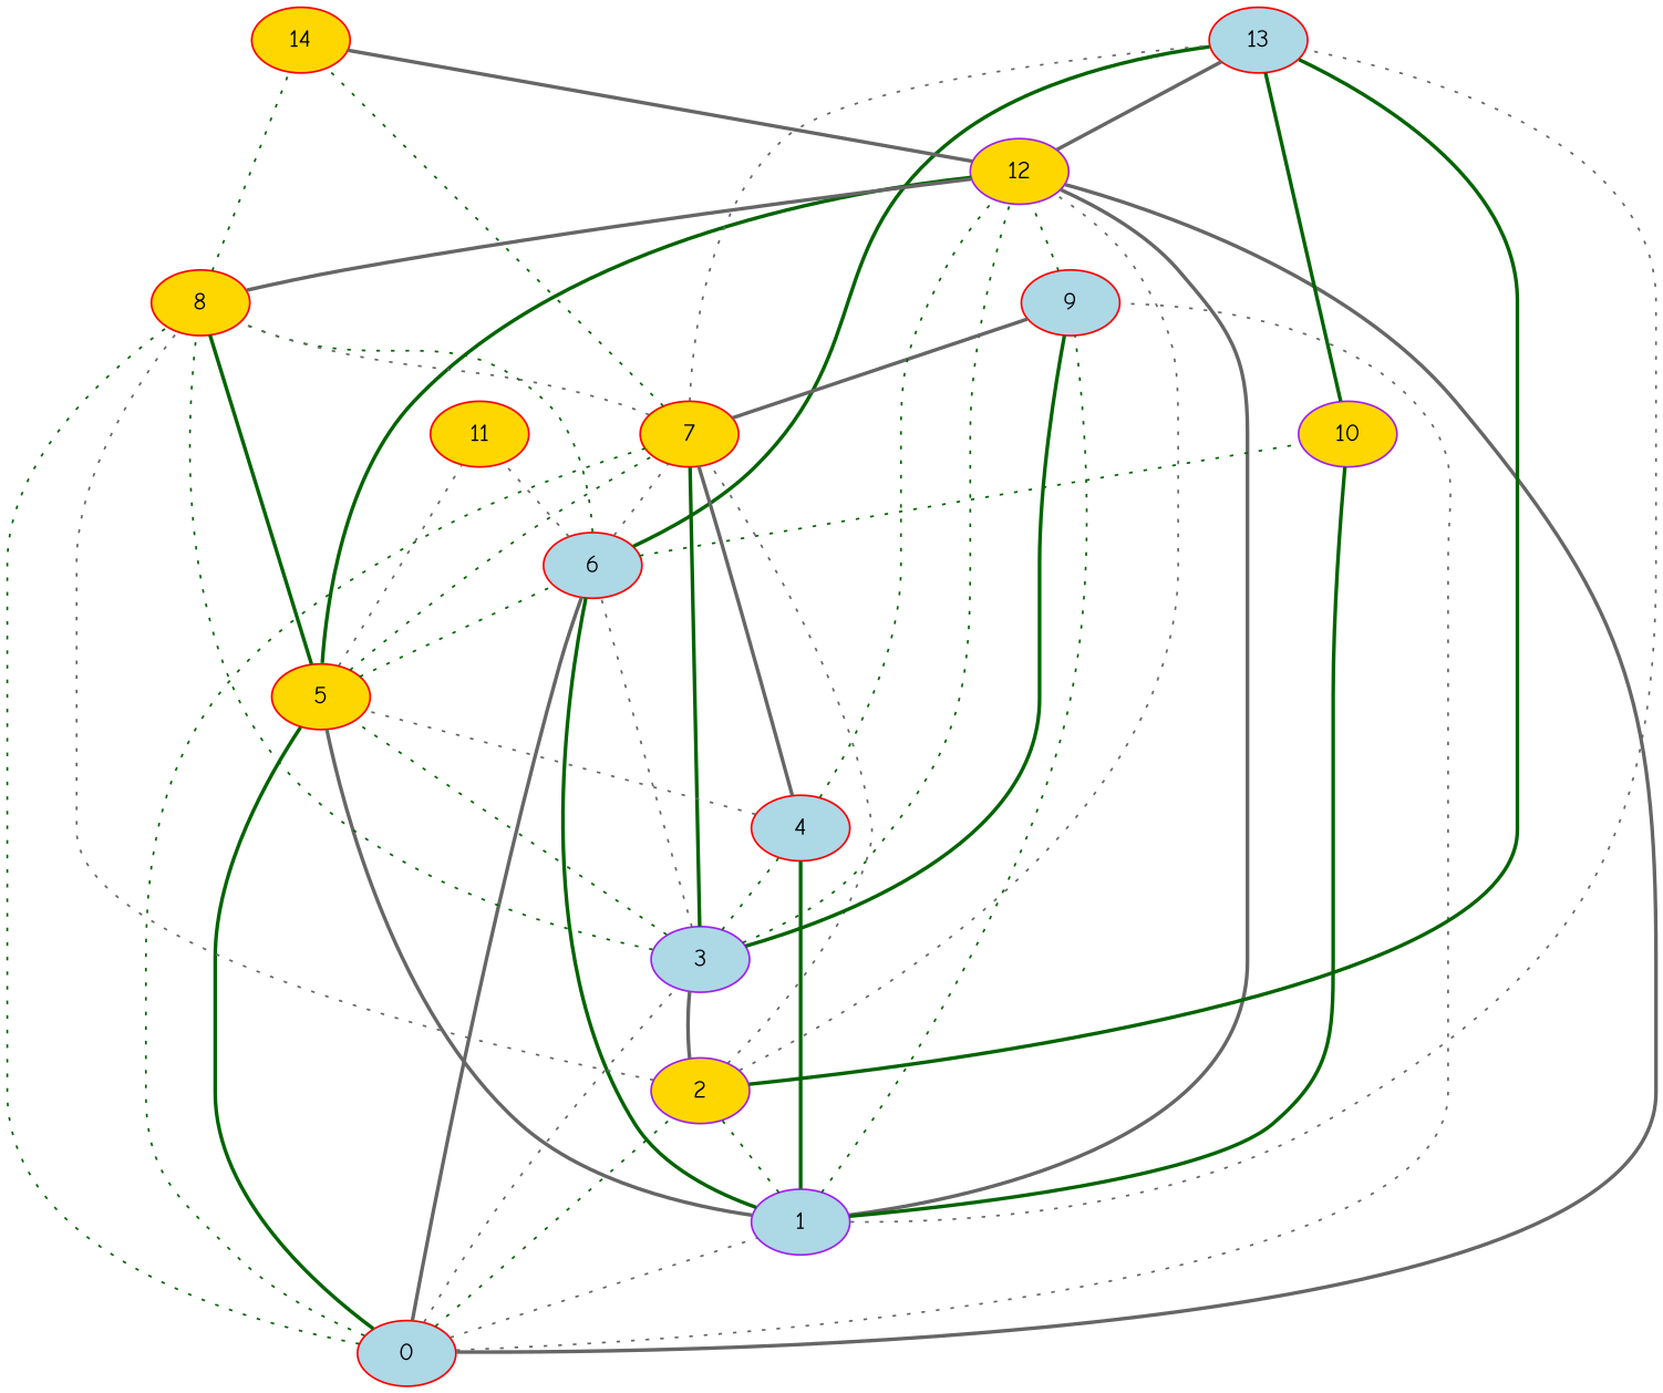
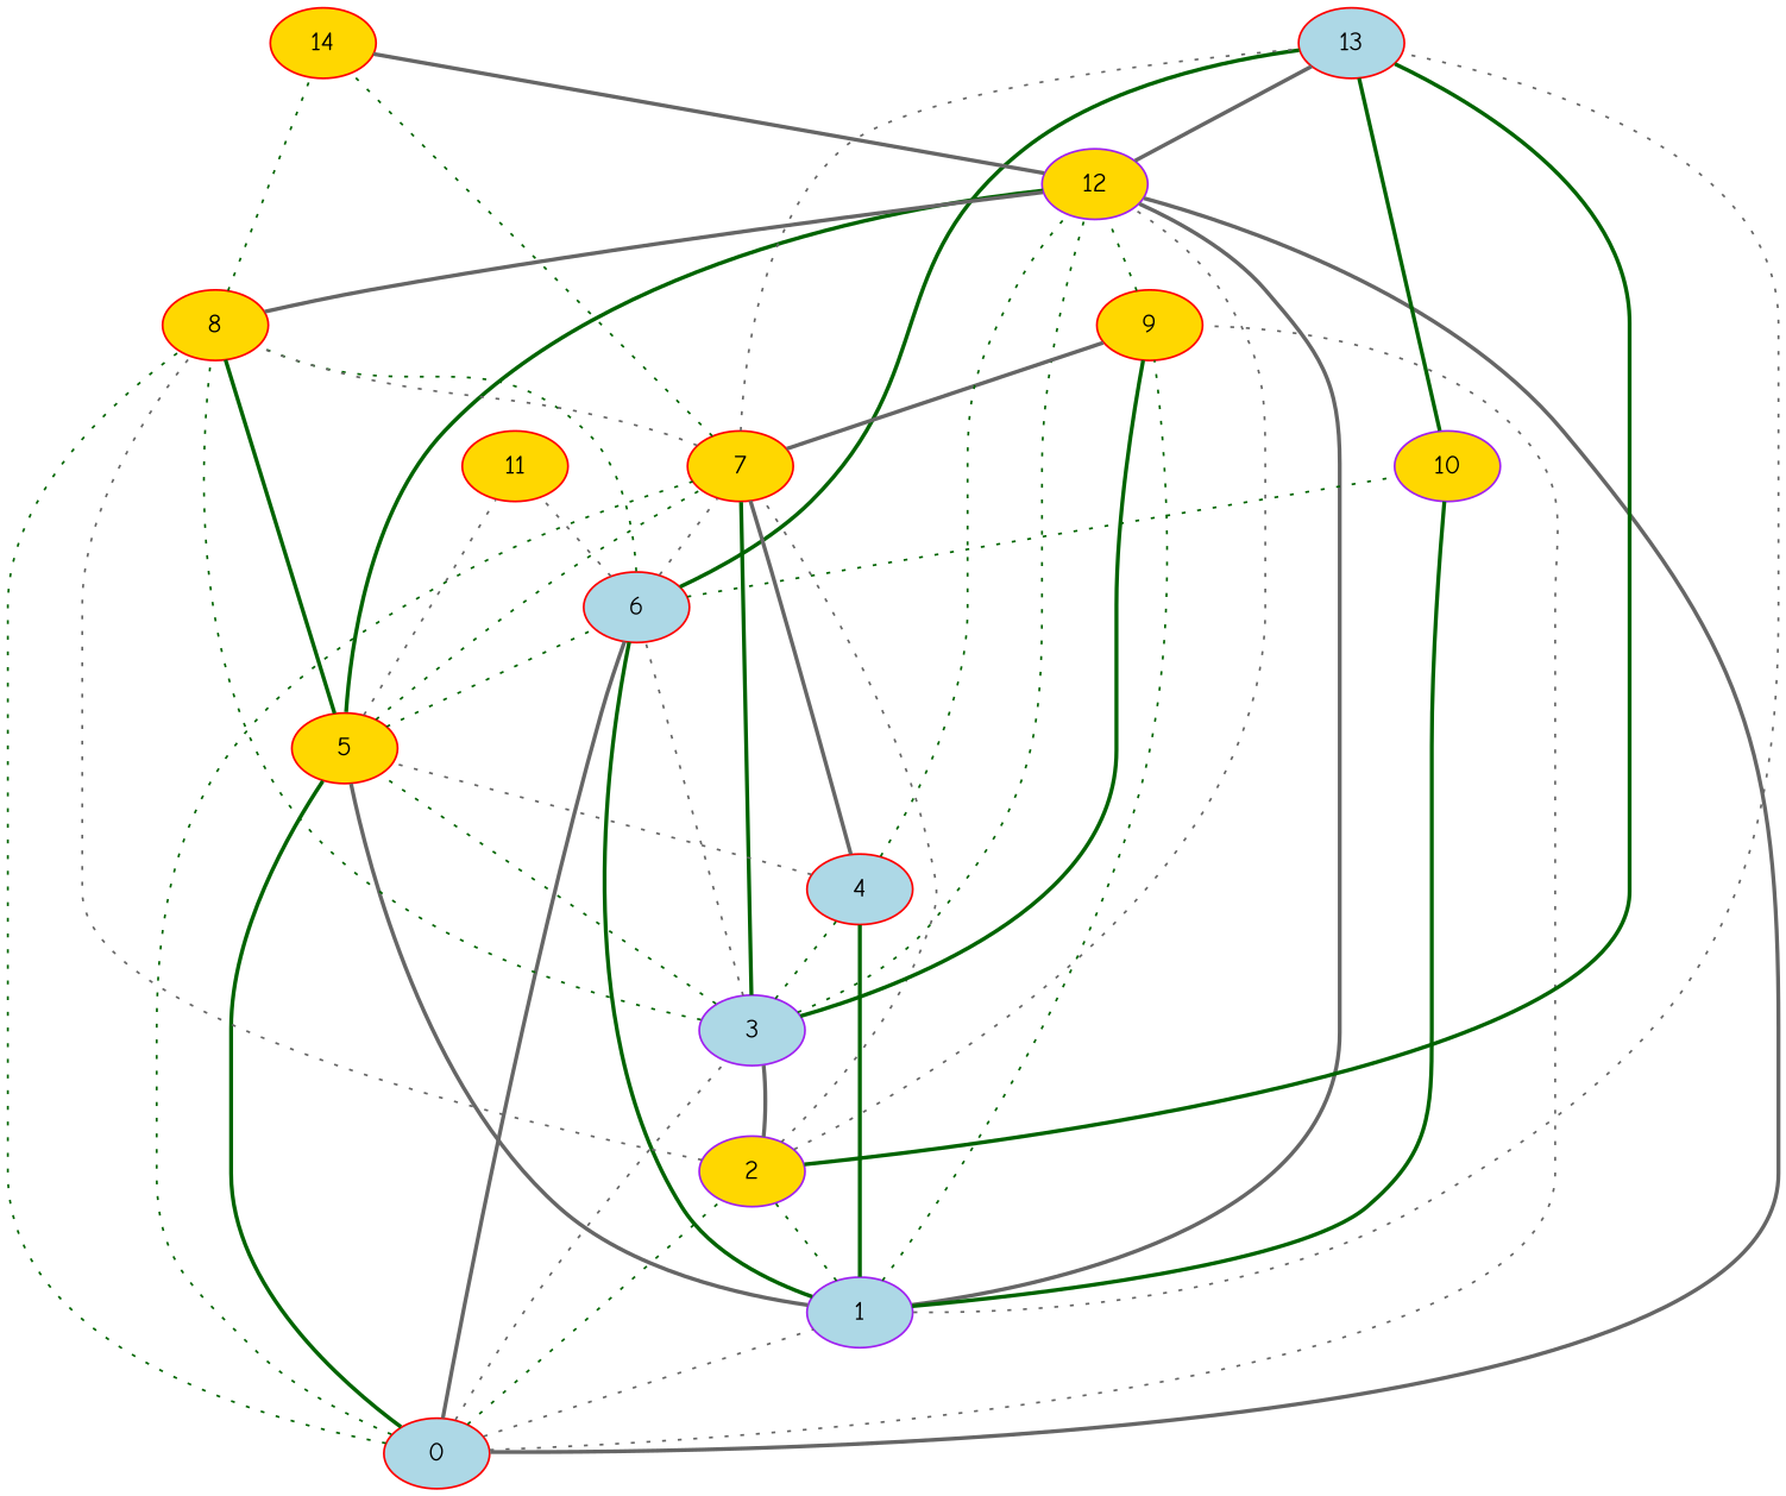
  digraph {
    fontname="Comic Neue"
    rankdir=BT
    node [color=red fillcolor=gold fontname="Comic Neue" style=filled]
    edge [arrowhead=both color=darkgreen fontname="Comic Neue" style=dotted]
    0 [fillcolor=lightblue]
    1 [color=purple fillcolor=lightblue]
    2 [color=purple]
    3 [color=purple fillcolor=lightblue]
    5
    6 [fillcolor=lightblue]
    7
    8
-   9 [fillcolor=lightblue]
+   9
    12 [color=purple]
    4 [fillcolor=lightblue]
    10 [color=purple]
    13 [fillcolor=lightblue]
    11
    14
    0 -> 1 [color=gray40]
    0 -> 2
    0 -> 3 [color=gray40]
    0 -> 5 [style=bold]
    0 -> 6 [color=gray40 style=bold]
    0 -> 7
    0 -> 8
    0 -> 9 [color=gray40]
    0 -> 12 [color=gray40 style=bold]
    1 -> 2
    1 -> 5 [color=gray40 style=bold]
    1 -> 6 [style=bold]
    1 -> 9
    1 -> 12 [color=gray40 style=bold]
    1 -> 4 [style=bold]
    1 -> 10 [style=bold]
    1 -> 13 [color=gray40]
-   2 -> 3 [color=gray40 style=bold]
+   3 -> 2 [color=gray40 style=bold]
    2 -> 7 [color=gray40]
    2 -> 8 [color=gray40]
    2 -> 12 [color=gray40]
    2 -> 13 [style=bold]
    3 -> 5
    3 -> 6 [color=gray40]
    3 -> 7 [style=bold]
    3 -> 8
    3 -> 9 [style=bold]
    3 -> 12
    3 -> 4
    5 -> 6
    5 -> 7
    5 -> 8 [style=bold]
    5 -> 12 [style=bold]
    5 -> 11 [color=gray40]
    6 -> 7 [color=gray40]
    6 -> 8
    6 -> 10
    6 -> 13 [style=bold]
    6 -> 11 [color=gray40]
    7 -> 8 [color=gray40]
    7 -> 9 [color=gray40 style=bold]
    7 -> 13 [color=gray40]
    7 -> 14
    8 -> 12 [color=gray40 style=bold]
    8 -> 14
    9 -> 12
    12 -> 13 [color=gray40 style=bold]
    12 -> 14 [color=gray40 style=bold]
    4 -> 5 [color=gray40]
    4 -> 7 [color=gray40 style=bold]
    4 -> 12
    10 -> 13 [style=bold]
  }
